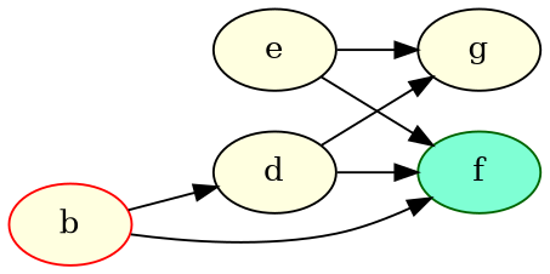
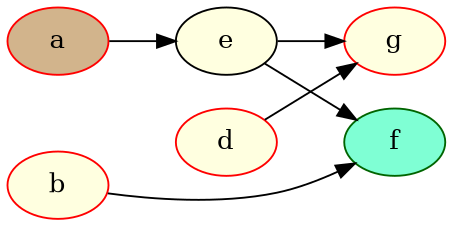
  digraph {
    rankdir=LR
    node [Weight=2 color=red fillcolor=lightyellow style=filled]
    edge [Weight=2]
+   a [Weight=1 fillcolor=tan]
    e [color=black]
    f [color=darkgreen fillcolor=aquamarine]
-   g [Weight=3 color=black]
-   d [Weight=3 color=black]
+   g [Weight=3]
+   d [Weight=3]
    b
+   a -> e
    e -> f [Weight=3]
    e -> g
-   d -> f [Weight=1]
    d -> g [Weight=4]
    b -> f
-   b -> d
  }
